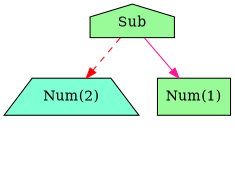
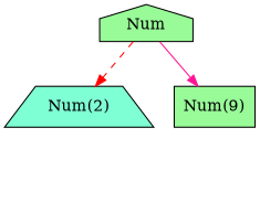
  digraph {
    node [style=filled fillcolor=palegreen]
    n1 [label="Num(2)" fillcolor=aquamarine shape=trapezium]
-   n2 [label="Num(1)" shape=box]
+   n2 [label="Num(9)" shape=box]
    c [style=invis fillcolor=""]
-   n4 [label=Sub shape=house]
+   n4 [label=Num shape=house]
    n2 -> c [style=invis]
    n4 -> n1 [color=red style=dashed]
    n4 -> n2 [color=deeppink style=solid]
  }
